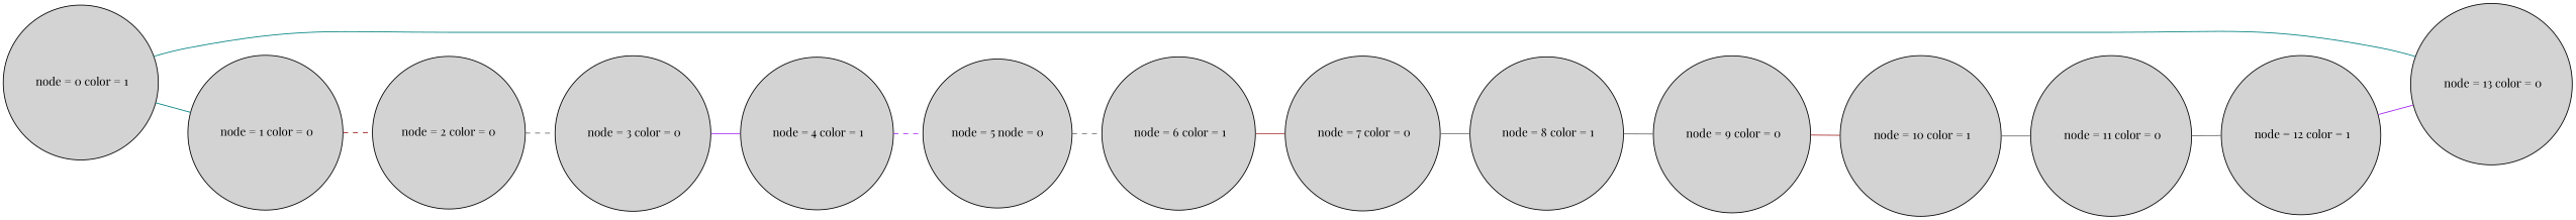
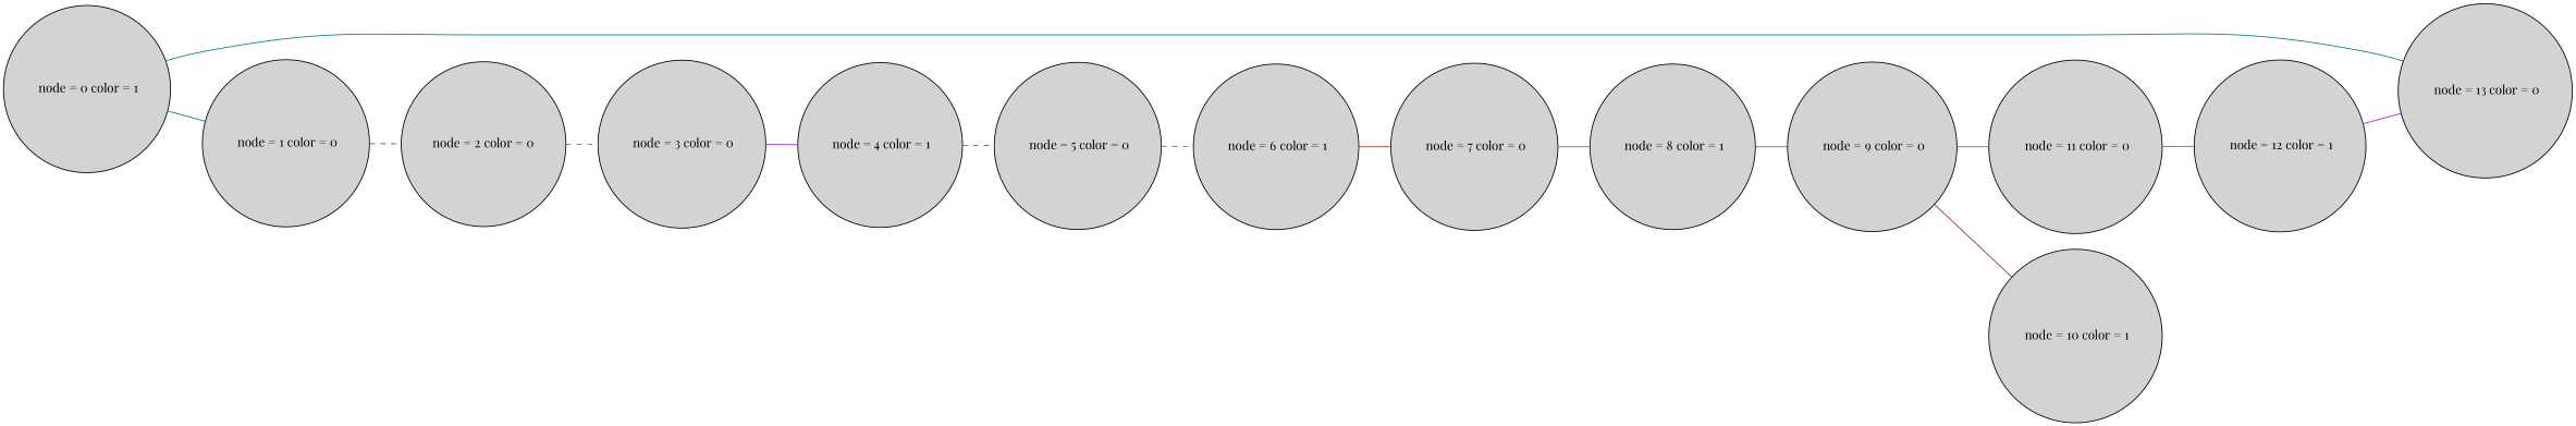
  graph {
    fontname="Playfair Display"
    rankdir=LR
    splines=true
    node [fontname="Playfair Display" shape=circle style=filled]
    edge [color=gray40 fontname="Playfair Display" style=solid]
    n1 [height=0.4 label=" node = 13 color = 0"]
    n2 [height=0.4 label=" node = 11 color = 0"]
    n3 [height=0.4 label=" node = 12 color = 1"]
    n4 [height=0.4 label=" node = 3 color = 0"]
    n5 [height=0.4 label=" node = 4 color = 1"]
-   n6 [height=0.4 label="node = 5 node = 0"]
+   n6 [height=0.4 label=" node = 5 color = 0"]
    n7 [height=0.4 label="node = 2 color = 0"]
    n8 [height=0.4 label=" node = 10 color = 1"]
    n9 [height=0.4 label=" node = 1 color = 0"]
    n10 [height=0.4 label=" node = 0 color = 1"]
    n11 [height=0.4 label=" node = 7 color = 0"]
    n12 [height=0.4 label=" node = 8 color = 1"]
    n13 [height=0.4 label=" node = 9 color = 0"]
    n14 [height=0.4 label=" node = 6 color = 1"]
    n2 -- n3
    n3 -- n1 [color=purple]
    n4 -- n5 [color=purple]
    n5 -- n6 [color=purple style=dashed]
    n6 -- n14 [style=dashed]
    n7 -- n4 [style=dashed]
-   n8 -- n2
+   n13 -- n2
    n9 -- n7 [color=brown style=dashed]
    n10 -- n1 [color=teal]
    n10 -- n9 [color=teal]
    n11 -- n12
    n12 -- n13
    n13 -- n8 [color=brown]
    n14 -- n11 [color=brown]
  }
